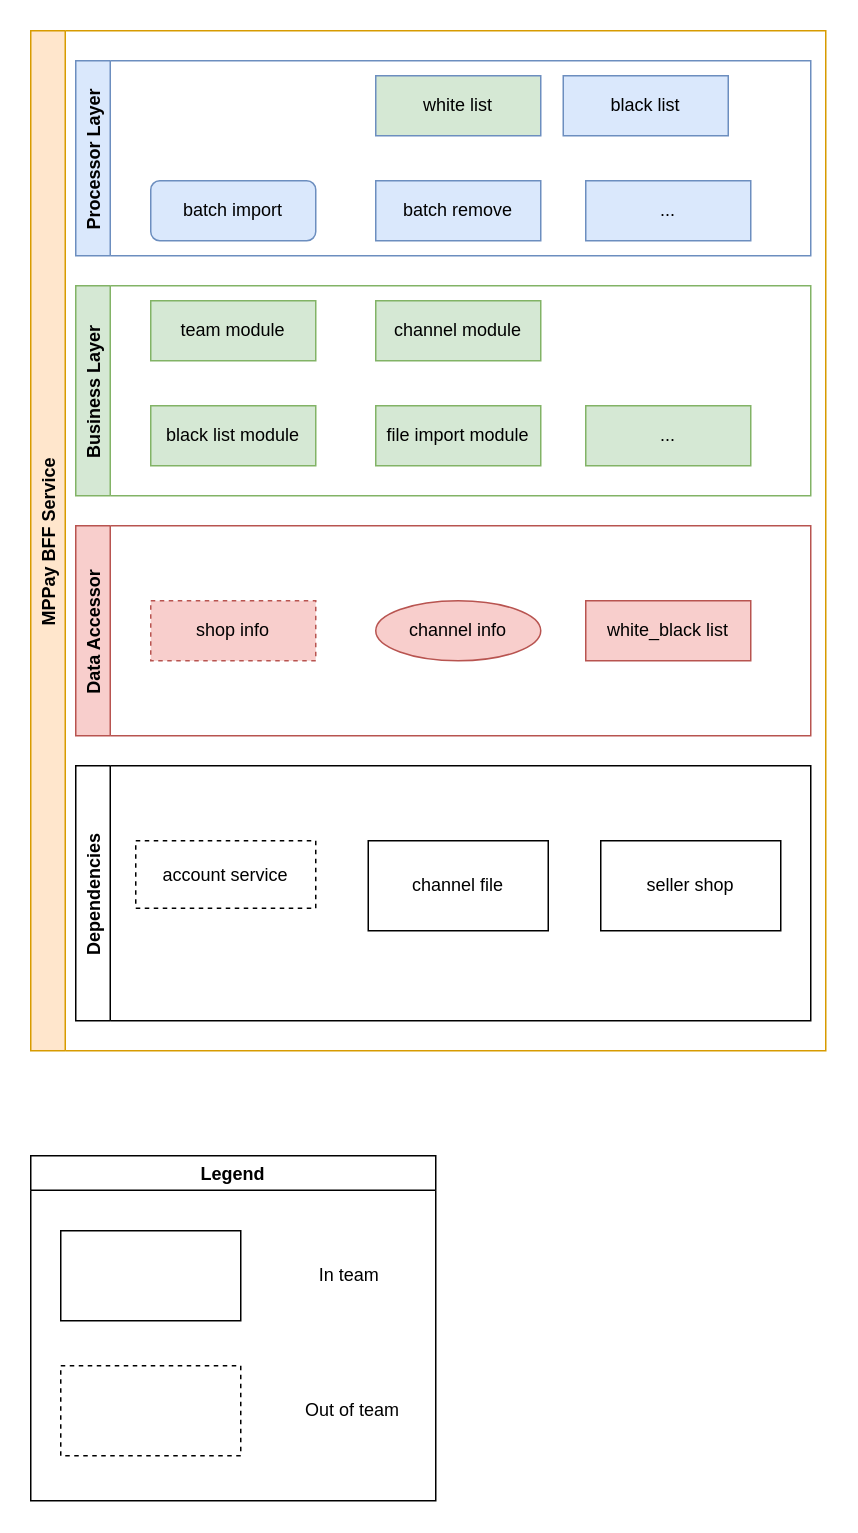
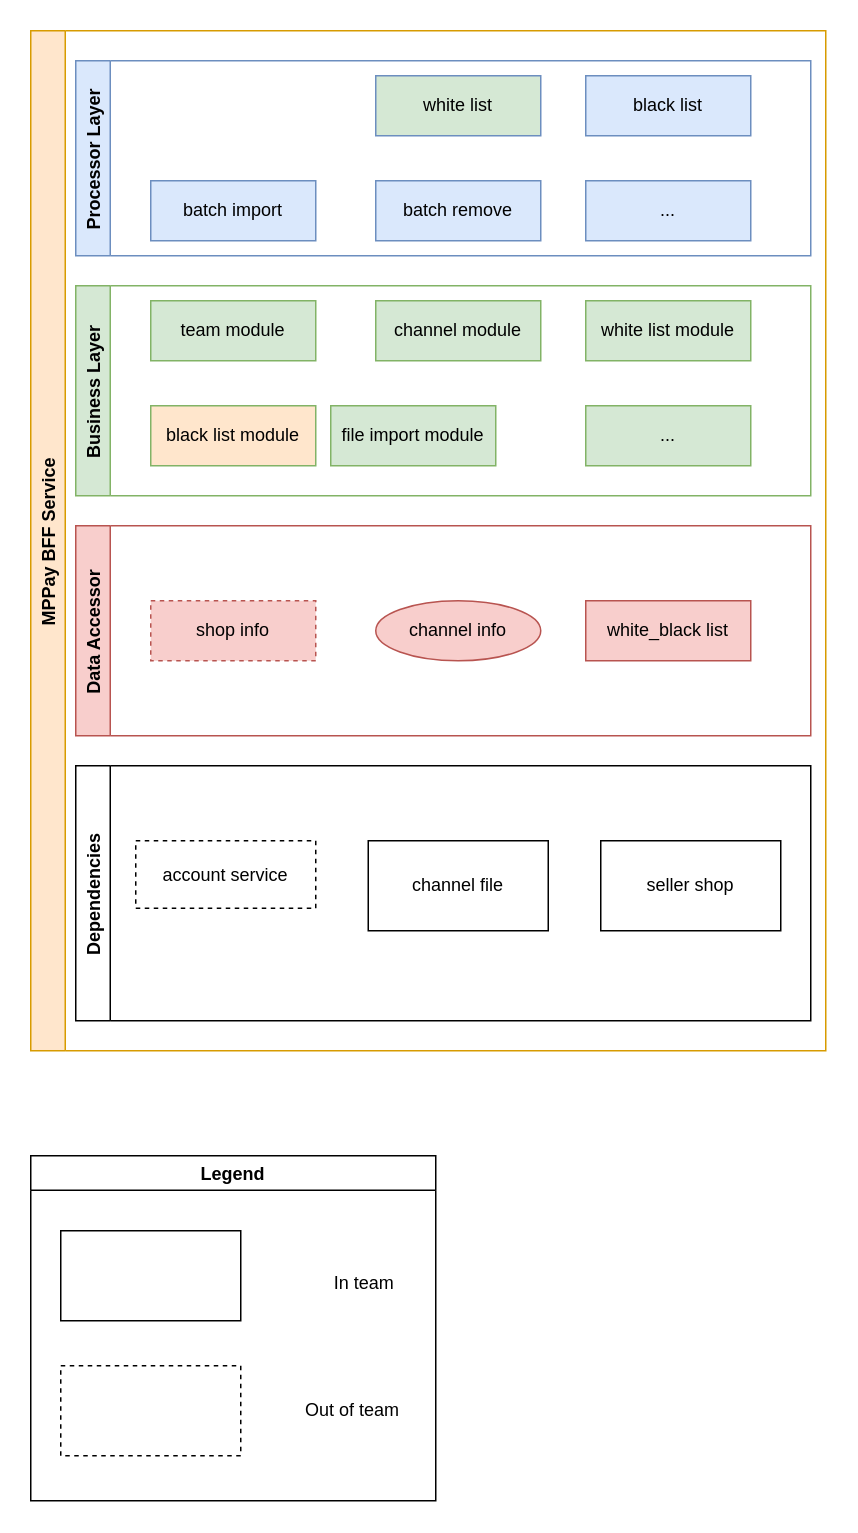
  <mxCell id="0" />
  <mxCell id="1" parent="0" />
  <mxCell id="2" value="MPPay BFF Service" style="swimlane;horizontal=0;fillColor=#ffe6cc;strokeColor=#d79b00;" vertex="1" parent="1"><mxGeometry x="20" y="20" width="530" height="680" as="geometry" /></mxCell>
  <mxCell id="3" value="Processor Layer" style="swimlane;horizontal=0;fillColor=#dae8fc;strokeColor=#6c8ebf;" vertex="1" parent="2"><mxGeometry x="30" y="20" width="490" height="130" as="geometry" /></mxCell>
  <mxCell id="4" value="white list" style="rounded=0;whiteSpace=wrap;html=1;fillColor=#d5e8d4;strokeColor=#6c8ebf;" vertex="1" parent="3"><mxGeometry x="200" y="10" width="110" height="40" as="geometry" /></mxCell>
- <mxCell id="5" value="black list" style="rounded=0;whiteSpace=wrap;html=1;fillColor=#dae8fc;strokeColor=#6c8ebf;" vertex="1" parent="3"><mxGeometry x="325" y="10" width="110" height="40" as="geometry" /></mxCell>
- <mxCell id="6" value="batch import" style="whiteSpace=wrap;html=1;fillColor=#dae8fc;strokeColor=#6c8ebf;rounded=1;" vertex="1" parent="3"><mxGeometry x="50" y="80" width="110" height="40" as="geometry" /></mxCell>
+ <mxCell id="5" value="black list" style="rounded=0;whiteSpace=wrap;html=1;fillColor=#dae8fc;strokeColor=#6c8ebf;" vertex="1" parent="3"><mxGeometry x="340" y="10" width="110" height="40" as="geometry" /></mxCell>
+ <mxCell id="6" value="batch import" style="rounded=0;whiteSpace=wrap;html=1;fillColor=#dae8fc;strokeColor=#6c8ebf;" vertex="1" parent="3"><mxGeometry x="50" y="80" width="110" height="40" as="geometry" /></mxCell>
  <mxCell id="7" value="batch remove" style="rounded=0;whiteSpace=wrap;html=1;fillColor=#dae8fc;strokeColor=#6c8ebf;" vertex="1" parent="3"><mxGeometry x="200" y="80" width="110" height="40" as="geometry" /></mxCell>
  <mxCell id="8" value="..." style="rounded=0;whiteSpace=wrap;html=1;fillColor=#dae8fc;strokeColor=#6c8ebf;" vertex="1" parent="3"><mxGeometry x="340" y="80" width="110" height="40" as="geometry" /></mxCell>
  <mxCell id="9" value="Business Layer" style="swimlane;horizontal=0;fillColor=#d5e8d4;strokeColor=#82b366;" vertex="1" parent="2"><mxGeometry x="30" y="170" width="490" height="140" as="geometry" /></mxCell>
  <mxCell id="10" value="team module" style="rounded=0;whiteSpace=wrap;html=1;fillColor=#d5e8d4;strokeColor=#82b366;" vertex="1" parent="9"><mxGeometry x="50" y="10" width="110" height="40" as="geometry" /></mxCell>
  <mxCell id="11" value="channel module" style="rounded=0;whiteSpace=wrap;html=1;fillColor=#d5e8d4;strokeColor=#82b366;" vertex="1" parent="9"><mxGeometry x="200" y="10" width="110" height="40" as="geometry" /></mxCell>
- <mxCell id="13" value="black list module" style="rounded=0;whiteSpace=wrap;html=1;fillColor=#d5e8d4;strokeColor=#82b366;" vertex="1" parent="9"><mxGeometry x="50" y="80" width="110" height="40" as="geometry" /></mxCell>
- <mxCell id="14" value="file import module" style="rounded=0;whiteSpace=wrap;html=1;fillColor=#d5e8d4;strokeColor=#82b366;" vertex="1" parent="9"><mxGeometry x="200" y="80" width="110" height="40" as="geometry" /></mxCell>
+ <mxCell id="12" value="white list module" style="rounded=0;whiteSpace=wrap;html=1;fillColor=#d5e8d4;strokeColor=#82b366;" vertex="1" parent="9"><mxGeometry x="340" y="10" width="110" height="40" as="geometry" /></mxCell>
+ <mxCell id="13" value="black list module" style="rounded=0;whiteSpace=wrap;html=1;fillColor=#ffe6cc;strokeColor=#82b366;" vertex="1" parent="9"><mxGeometry x="50" y="80" width="110" height="40" as="geometry" /></mxCell>
+ <mxCell id="14" value="file import module" style="rounded=0;whiteSpace=wrap;html=1;fillColor=#d5e8d4;strokeColor=#82b366;" vertex="1" parent="9"><mxGeometry x="170" y="80" width="110" height="40" as="geometry" /></mxCell>
  <mxCell id="15" value="..." style="rounded=0;whiteSpace=wrap;html=1;fillColor=#d5e8d4;strokeColor=#82b366;" vertex="1" parent="9"><mxGeometry x="340" y="80" width="110" height="40" as="geometry" /></mxCell>
  <mxCell id="16" value="Data Accessor" style="swimlane;horizontal=0;fillColor=#f8cecc;strokeColor=#b85450;" vertex="1" parent="2"><mxGeometry x="30" y="330" width="490" height="140" as="geometry" /></mxCell>
  <mxCell id="17" value="shop info" style="rounded=0;whiteSpace=wrap;html=1;fillColor=#f8cecc;strokeColor=#b85450;dashed=1;" vertex="1" parent="16"><mxGeometry x="50" y="50" width="110" height="40" as="geometry" /></mxCell>
  <mxCell id="18" value="channel info" style="ellipse;whiteSpace=wrap;html=1;fillColor=#f8cecc;strokeColor=#b85450;" vertex="1" parent="16"><mxGeometry x="200" y="50" width="110" height="40" as="geometry" /></mxCell>
  <mxCell id="19" value="white_black list" style="rounded=0;whiteSpace=wrap;html=1;fillColor=#f8cecc;strokeColor=#b85450;" vertex="1" parent="16"><mxGeometry x="340" y="50" width="110" height="40" as="geometry" /></mxCell>
  <mxCell id="20" value="Dependencies" style="swimlane;horizontal=0;" vertex="1" parent="2"><mxGeometry x="30" y="490" width="490" height="170" as="geometry" /></mxCell>
  <mxCell id="21" value="account service" style="rounded=0;whiteSpace=wrap;html=1;dashed=1;" vertex="1" parent="20"><mxGeometry x="40" y="50" width="120" height="45" as="geometry" /></mxCell>
  <mxCell id="22" value="channel file" style="rounded=0;whiteSpace=wrap;html=1;" vertex="1" parent="20"><mxGeometry x="195" y="50" width="120" height="60" as="geometry" /></mxCell>
  <mxCell id="23" value="seller shop" style="rounded=0;whiteSpace=wrap;html=1;" vertex="1" parent="20"><mxGeometry x="350" y="50" width="120" height="60" as="geometry" /></mxCell>
  <mxCell id="24" value="Legend" style="swimlane;" vertex="1" parent="1"><mxGeometry x="20" y="770" width="270" height="230" as="geometry" /></mxCell>
  <mxCell id="25" value="" style="rounded=0;whiteSpace=wrap;html=1;" vertex="1" parent="24"><mxGeometry x="20" y="50" width="120" height="60" as="geometry" /></mxCell>
- <mxCell id="26" value="In team" style="text;html=1;strokeColor=none;fillColor=none;align=center;verticalAlign=middle;whiteSpace=wrap;rounded=0;dashed=1;" vertex="1" parent="24"><mxGeometry x="185" y="45" width="55" height="70" as="geometry" /></mxCell>
+ <mxCell id="26" value="In team" style="text;html=1;strokeColor=none;fillColor=none;align=center;verticalAlign=middle;whiteSpace=wrap;rounded=0;dashed=1;" vertex="1" parent="24"><mxGeometry x="195" y="50" width="55" height="70" as="geometry" /></mxCell>
  <mxCell id="27" value="" style="rounded=0;whiteSpace=wrap;html=1;dashed=1;" vertex="1" parent="24"><mxGeometry x="20" y="140" width="120" height="60" as="geometry" /></mxCell>
  <mxCell id="28" value="&amp;nbsp;Out of team" style="text;html=1;strokeColor=none;fillColor=none;align=center;verticalAlign=middle;whiteSpace=wrap;rounded=0;dashed=1;" vertex="1" parent="24"><mxGeometry x="172.5" y="135" width="80" height="70" as="geometry" /></mxCell>
